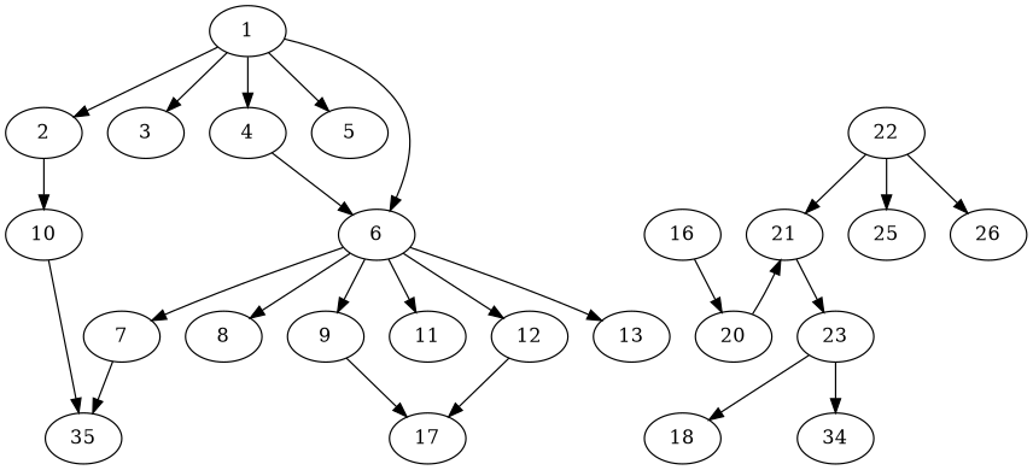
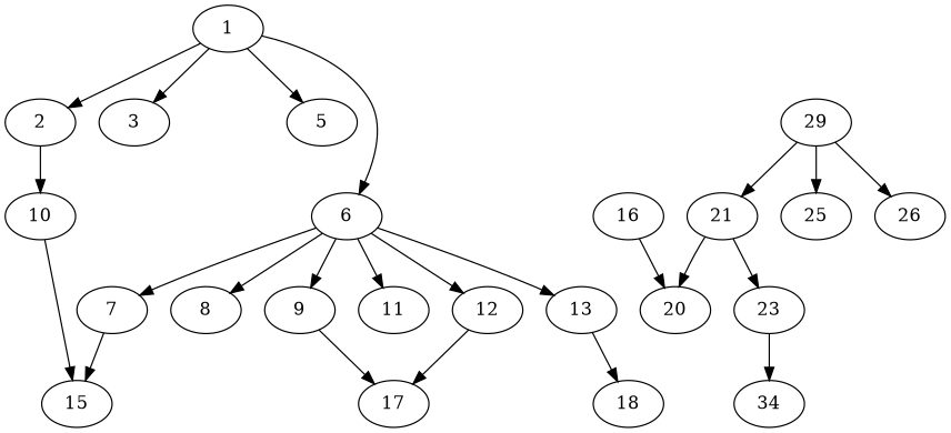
  digraph {
    1 [alpha=117.54]
    2 [alpha=138.20]
    3 [alpha=95.57]
-   4 [alpha=38.31]
    5 [alpha=30.69]
    6 [alpha=77.95]
    10 [alpha=158.05]
    7 [alpha=139.15]
    8 [alpha=159.15]
    9 [alpha=178.12]
    11 [alpha=29.70]
    12 [alpha=170.45]
    13 [alpha=42.13]
-   15 [alpha=49.26 label=35]
+   15 [alpha=49.26]
    17 [alpha=115.11]
    18 [alpha=34.53]
    16 [alpha=128.91]
    20 [alpha=186.19]
    21 [alpha=193.63]
    23 [alpha=23.00]
-   22 [alpha=70.62]
+   22 [alpha=70.62 label=29]
    25 [alpha=165.18]
    26 [alpha=36.89]
    n24 [alpha=89.38 label=34]
    1 -> 2
    1 -> 3
-   1 -> 4
    1 -> 5
    1 -> 6
    2 -> 10
-   4 -> 6
    6 -> 7
    6 -> 8
    6 -> 9
    6 -> 11
    6 -> 12
    6 -> 13
    10 -> 15
    7 -> 15
    9 -> 17
    12 -> 17
-   23 -> 18
+   13 -> 18
    16 -> 20
-   20 -> 21
+   21 -> 20
    21 -> 23
    23 -> n24
    22 -> 21
    22 -> 25
    22 -> 26
  }
